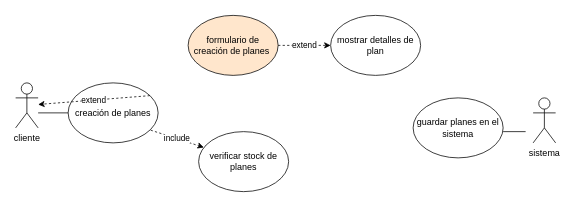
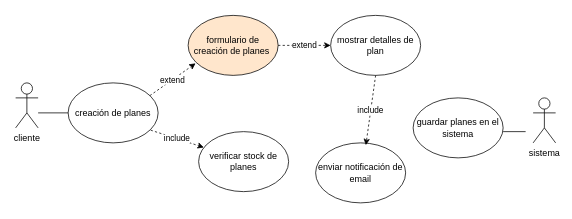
  <mxCell id="0" />
  <mxCell id="1" parent="0" />
  <mxCell id="2" value="cliente" style="shape=umlActor;verticalLabelPosition=bottom;verticalAlign=top;html=1;outlineConnect=0;" vertex="1" parent="1"><mxGeometry x="20" y="110" width="30" height="60" as="geometry" /></mxCell>
  <mxCell id="3" value="mostrar detalles de plan" style="ellipse;whiteSpace=wrap;html=1;" vertex="1" parent="1"><mxGeometry x="440" y="20" width="120" height="80" as="geometry" /></mxCell>
  <mxCell id="4" value="guardar planes en el sistema" style="ellipse;whiteSpace=wrap;html=1;" vertex="1" parent="1"><mxGeometry x="550" y="130" width="120" height="80" as="geometry" /></mxCell>
  <mxCell id="5" value="formulario de creación de planes&amp;nbsp;" style="ellipse;whiteSpace=wrap;html=1;fillColor=#ffe6cc;" vertex="1" parent="1"><mxGeometry x="250" y="20" width="120" height="80" as="geometry" /></mxCell>
  <mxCell id="6" value="verificar stock de planes" style="ellipse;whiteSpace=wrap;html=1;" vertex="1" parent="1"><mxGeometry x="264" y="175" width="120" height="80" as="geometry" /></mxCell>
+ <mxCell id="7" value="enviar notificación de email" style="ellipse;whiteSpace=wrap;html=1;" vertex="1" parent="1"><mxGeometry x="420" y="190" width="120" height="80" as="geometry" /></mxCell>
  <mxCell id="8" value="creación de planes" style="ellipse;whiteSpace=wrap;html=1;" vertex="1" parent="1"><mxGeometry x="90" y="110" width="120" height="80" as="geometry" /></mxCell>
  <mxCell id="9" value="sistema" style="shape=umlActor;verticalLabelPosition=bottom;verticalAlign=top;html=1;outlineConnect=0;" vertex="1" parent="1"><mxGeometry x="710" y="130" width="30" height="60" as="geometry" /></mxCell>
- <mxCell id="10" value="extend" style="endArrow=classic;html=1;rounded=0;dashed=1;strokeColor=default;align=center;verticalAlign=middle;fontFamily=Helvetica;fontSize=11;fontColor=default;labelBackgroundColor=default;exitX=0.908;exitY=0.213;exitDx=0;exitDy=0;exitPerimeter=0;" edge="1" parent="1" source="8" target="2"><mxGeometry width="50" height="50" relative="1" as="geometry"><mxPoint x="200" y="125" as="sourcePoint" /><mxPoint x="290" y="60" as="targetPoint" /></mxGeometry></mxCell>
+ <mxCell id="10" value="extend" style="endArrow=classic;html=1;rounded=0;dashed=1;strokeColor=default;align=center;verticalAlign=middle;fontFamily=Helvetica;fontSize=11;fontColor=default;labelBackgroundColor=default;exitX=0.908;exitY=0.213;exitDx=0;exitDy=0;exitPerimeter=0;entryX=0.083;entryY=0.8;entryDx=0;entryDy=0;entryPerimeter=0;" edge="1" parent="1" source="8" target="5"><mxGeometry width="50" height="50" relative="1" as="geometry"><mxPoint x="200" y="125" as="sourcePoint" /><mxPoint x="290" y="60" as="targetPoint" /></mxGeometry></mxCell>
  <mxCell id="11" value="extend" style="endArrow=classic;html=1;rounded=0;dashed=1;strokeColor=default;align=center;verticalAlign=middle;fontFamily=Helvetica;fontSize=11;fontColor=default;labelBackgroundColor=default;" edge="1" parent="1" target="3"><mxGeometry width="50" height="50" relative="1" as="geometry"><mxPoint x="370" y="60" as="sourcePoint" /><mxPoint x="460" y="-10" as="targetPoint" /></mxGeometry></mxCell>
  <mxCell id="12" value="include" style="endArrow=classic;html=1;rounded=0;dashed=1;strokeColor=default;align=center;verticalAlign=middle;fontFamily=Helvetica;fontSize=11;fontColor=default;labelBackgroundColor=default;exitX=0.917;exitY=0.788;exitDx=0;exitDy=0;exitPerimeter=0;entryX=0.058;entryY=0.263;entryDx=0;entryDy=0;entryPerimeter=0;" edge="1" parent="1" source="8" target="6"><mxGeometry width="50" height="50" relative="1" as="geometry"><mxPoint x="200" y="170" as="sourcePoint" /><mxPoint x="170" y="286" as="targetPoint" /></mxGeometry></mxCell>
+ <mxCell id="13" value="include" style="endArrow=classic;html=1;rounded=0;dashed=1;strokeColor=default;align=center;verticalAlign=middle;fontFamily=Helvetica;fontSize=11;fontColor=default;labelBackgroundColor=default;exitX=0.5;exitY=1;exitDx=0;exitDy=0;entryX=0.558;entryY=0.038;entryDx=0;entryDy=0;entryPerimeter=0;" edge="1" parent="1" source="3" target="7"><mxGeometry width="50" height="50" relative="1" as="geometry"><mxPoint x="495" y="100" as="sourcePoint" /><mxPoint x="465" y="216" as="targetPoint" /></mxGeometry></mxCell>
  <mxCell id="14" value="" style="endArrow=none;html=1;rounded=0;" edge="1" parent="1" target="8"><mxGeometry width="50" height="50" relative="1" as="geometry"><mxPoint x="50" y="150" as="sourcePoint" /><mxPoint x="100" y="100" as="targetPoint" /></mxGeometry></mxCell>
  <mxCell id="15" value="" style="endArrow=none;html=1;rounded=0;" edge="1" parent="1"><mxGeometry width="50" height="50" relative="1" as="geometry"><mxPoint x="670" y="175" as="sourcePoint" /><mxPoint x="700" y="175" as="targetPoint" /></mxGeometry></mxCell>
